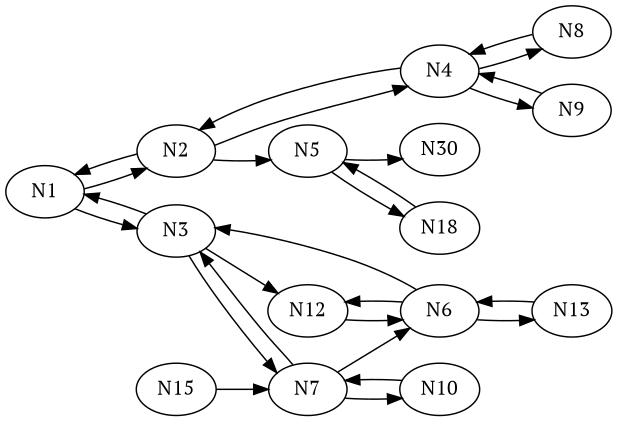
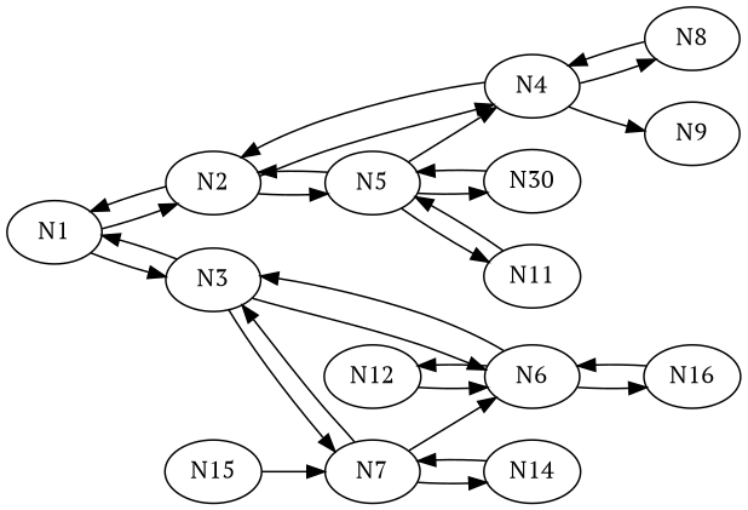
  digraph {
    fontname="PT Serif"
    rankdir=LR
    node [fontname="PT Serif"]
    edge [fontname="PT Serif"]
    N1
    N2
    N3
    N4
    N5
    N6
    N7
    N8
    N9
    n10 [label=N30]
-   N11 [label=N18]
+   N11
    N12
-   N13
-   N14 [label=N10]
+   N13 [label=N16]
+   N14
    N15
    N1 -> N2
    N1 -> N3
    N2 -> N1
    N2 -> N4
    N2 -> N5
    N3 -> N1
-   N3 -> N12
+   N3 -> N6
    N3 -> N7
    N4 -> N2
    N4 -> N8
    N4 -> N9
+   N5 -> N2
    N5 -> n10
    N5 -> N11
    N6 -> N3
    N6 -> N12
    N6 -> N13
    N7 -> N3
    N7 -> N6
    N7 -> N14
    N8 -> N4
-   N9 -> N4
+   N5 -> N4
+   n10 -> N5
    N11 -> N5
    N12 -> N6
    N13 -> N6
    N14 -> N7
    N15 -> N7
  }
